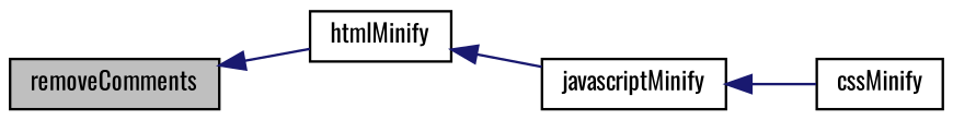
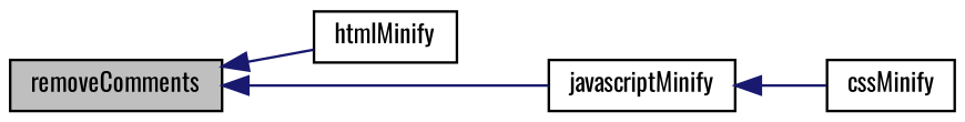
  digraph {
    fontname=Oswald
    rankdir=LR
    node [color=black fillcolor=white fontname=Oswald fontsize=10 shape=record style=filled]
    edge [color=midnightblue dir=back fontname=Oswald fontsize=10 labelfontname=Helvetica labelfontsize=10 style=solid]
    n1 [fillcolor=grey75 fontcolor=black height=0.2 label=removeComments width=0.4]
    n2 [height=0.2 label=htmlMinify width=0.4]
    n3 [height=0.2 label=javascriptMinify width=0.4]
    n4 [height=0.2 label=cssMinify width=0.4]
    n1 -> n2
-   n2 -> n3
+   n1 -> n3
    n3 -> n4
  }
